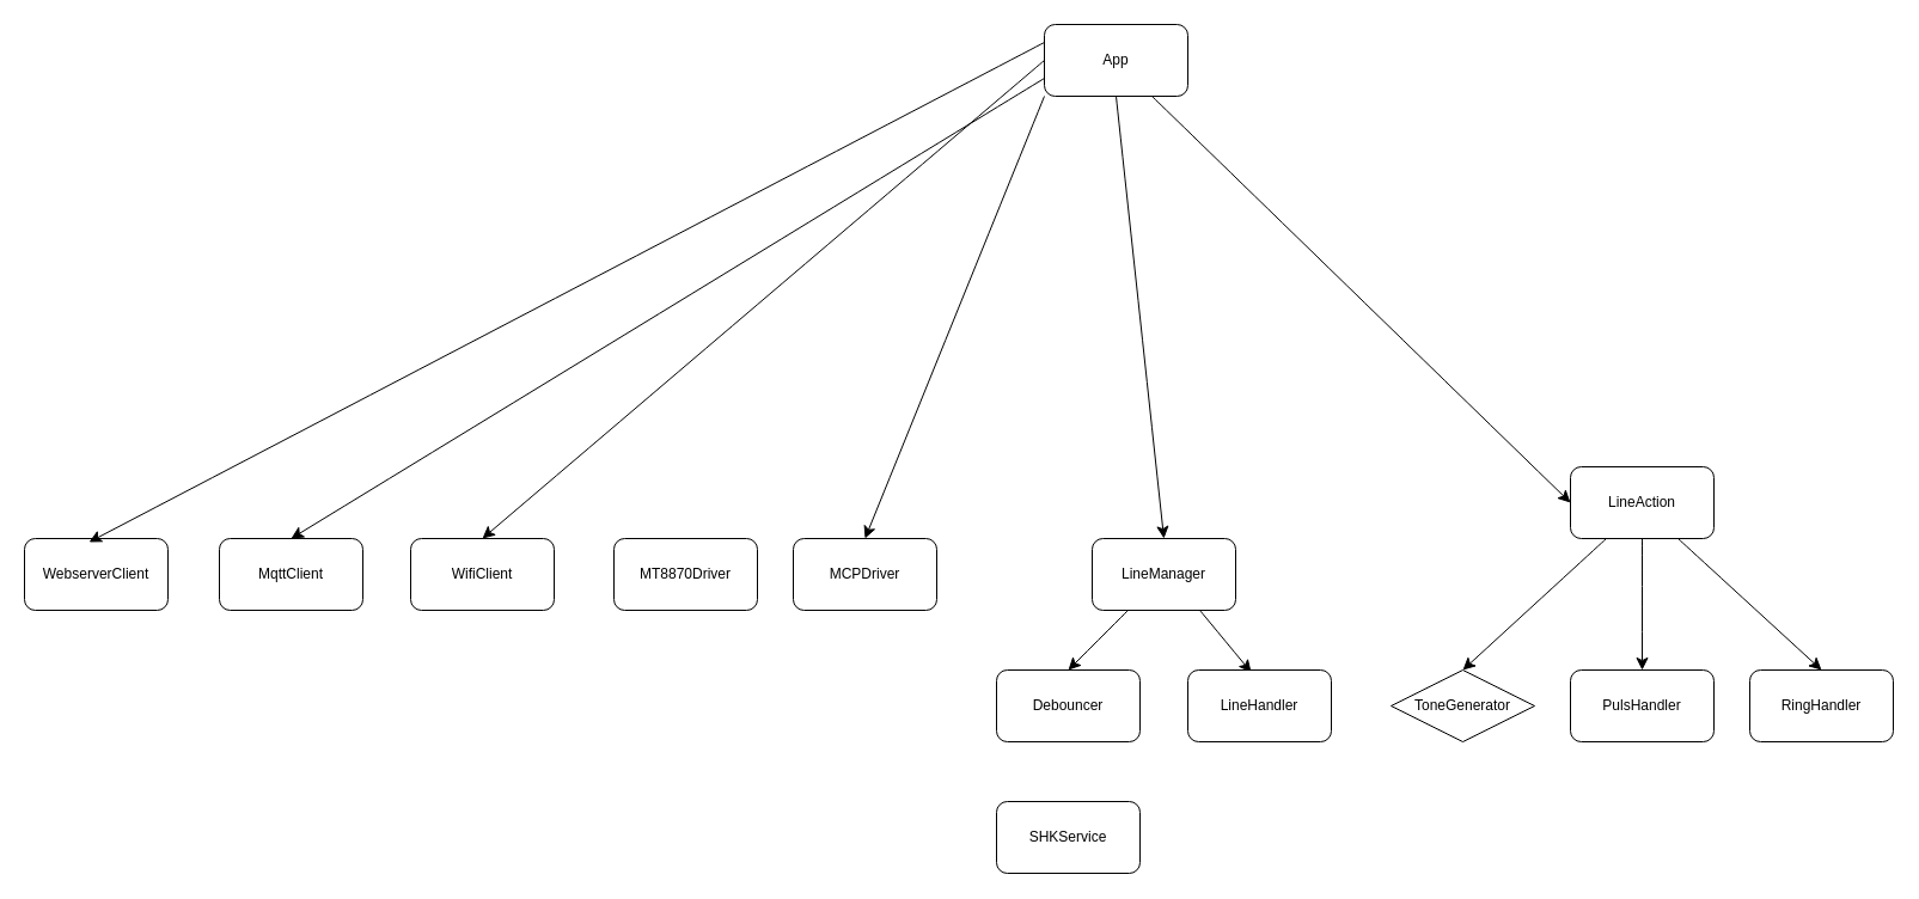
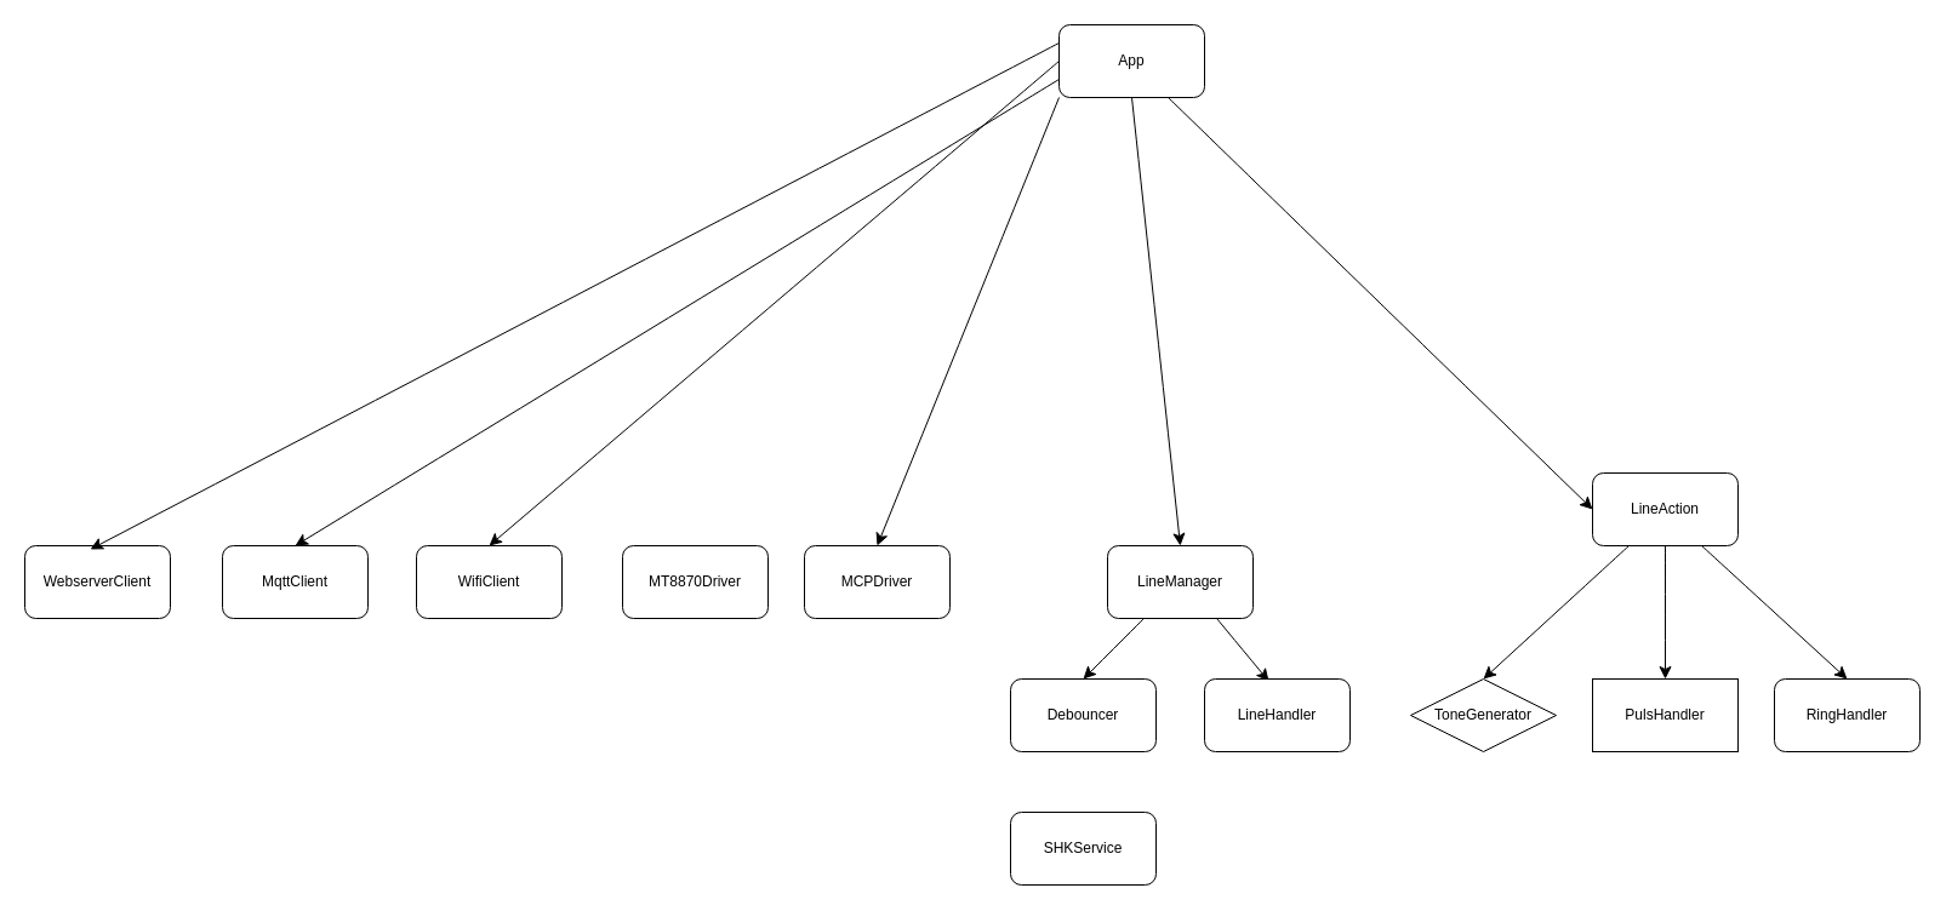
  <mxCell id="0" />
  <mxCell id="1" parent="0" />
  <mxCell id="2" style="edgeStyle=none;curved=1;rounded=0;orthogonalLoop=1;jettySize=auto;html=1;exitX=0.5;exitY=1;exitDx=0;exitDy=0;entryX=0.5;entryY=0;entryDx=0;entryDy=0;fontSize=12;startSize=8;endSize=8;" parent="1" source="7" target="11" edge="1"><mxGeometry relative="1" as="geometry" /></mxCell>
  <mxCell id="3" style="edgeStyle=none;curved=1;rounded=0;orthogonalLoop=1;jettySize=auto;html=1;exitX=0;exitY=1;exitDx=0;exitDy=0;entryX=0.5;entryY=0;entryDx=0;entryDy=0;fontSize=12;startSize=8;endSize=8;" parent="1" source="7" target="8" edge="1"><mxGeometry relative="1" as="geometry" /></mxCell>
  <mxCell id="4" style="edgeStyle=none;curved=1;rounded=0;orthogonalLoop=1;jettySize=auto;html=1;exitX=0.75;exitY=1;exitDx=0;exitDy=0;entryX=0;entryY=0.5;entryDx=0;entryDy=0;fontSize=12;startSize=8;endSize=8;" parent="1" source="7" target="15" edge="1"><mxGeometry relative="1" as="geometry" /></mxCell>
  <mxCell id="5" style="edgeStyle=none;curved=1;rounded=0;orthogonalLoop=1;jettySize=auto;html=1;exitX=0;exitY=0.5;exitDx=0;exitDy=0;entryX=0.5;entryY=0;entryDx=0;entryDy=0;fontSize=12;startSize=8;endSize=8;" parent="1" source="7" target="22" edge="1"><mxGeometry relative="1" as="geometry" /></mxCell>
  <mxCell id="6" style="edgeStyle=none;curved=1;rounded=0;orthogonalLoop=1;jettySize=auto;html=1;exitX=0;exitY=0.75;exitDx=0;exitDy=0;entryX=0.5;entryY=0;entryDx=0;entryDy=0;fontSize=12;startSize=8;endSize=8;" parent="1" source="7" target="23" edge="1"><mxGeometry relative="1" as="geometry" /></mxCell>
  <mxCell id="7" value="App" style="rounded=1;whiteSpace=wrap;html=1;" parent="1" vertex="1"><mxGeometry x="873" y="20" width="120" height="60" as="geometry" /></mxCell>
  <mxCell id="8" value="MCPDriver" style="rounded=1;whiteSpace=wrap;html=1;" parent="1" vertex="1"><mxGeometry x="663" y="450" width="120" height="60" as="geometry" /></mxCell>
  <mxCell id="9" style="edgeStyle=none;curved=1;rounded=0;orthogonalLoop=1;jettySize=auto;html=1;exitX=0.75;exitY=1;exitDx=0;exitDy=0;fontSize=12;startSize=8;endSize=8;entryX=0.442;entryY=0.033;entryDx=0;entryDy=0;entryPerimeter=0;" parent="1" source="11" target="20" edge="1"><mxGeometry relative="1" as="geometry" /></mxCell>
  <mxCell id="10" style="edgeStyle=none;curved=1;rounded=0;orthogonalLoop=1;jettySize=auto;html=1;exitX=0.25;exitY=1;exitDx=0;exitDy=0;entryX=0.5;entryY=0;entryDx=0;entryDy=0;fontSize=12;startSize=8;endSize=8;" parent="1" source="11" target="17" edge="1"><mxGeometry relative="1" as="geometry" /></mxCell>
  <mxCell id="11" value="LineManager" style="rounded=1;whiteSpace=wrap;html=1;" parent="1" vertex="1"><mxGeometry x="913" y="450" width="120" height="60" as="geometry" /></mxCell>
  <mxCell id="12" style="edgeStyle=none;curved=1;rounded=0;orthogonalLoop=1;jettySize=auto;html=1;exitX=0.25;exitY=1;exitDx=0;exitDy=0;fontSize=12;startSize=8;endSize=8;entryX=0.5;entryY=0;entryDx=0;entryDy=0;" parent="1" source="15" target="16" edge="1"><mxGeometry relative="1" as="geometry" /></mxCell>
  <mxCell id="13" style="edgeStyle=none;curved=1;rounded=0;orthogonalLoop=1;jettySize=auto;html=1;exitX=0.75;exitY=1;exitDx=0;exitDy=0;entryX=0.5;entryY=0;entryDx=0;entryDy=0;fontSize=12;startSize=8;endSize=8;" parent="1" source="15" target="19" edge="1"><mxGeometry relative="1" as="geometry" /></mxCell>
  <mxCell id="14" style="edgeStyle=none;curved=1;rounded=0;orthogonalLoop=1;jettySize=auto;html=1;exitX=0.5;exitY=1;exitDx=0;exitDy=0;entryX=0.5;entryY=0;entryDx=0;entryDy=0;fontSize=12;startSize=8;endSize=8;" parent="1" source="15" target="18" edge="1"><mxGeometry relative="1" as="geometry" /></mxCell>
  <mxCell id="15" value="LineAction" style="rounded=1;whiteSpace=wrap;html=1;" parent="1" vertex="1"><mxGeometry x="1313" y="390" width="120" height="60" as="geometry" /></mxCell>
  <mxCell id="16" value="ToneGenerator" style="rhombus;whiteSpace=wrap;html=1;" parent="1" vertex="1"><mxGeometry x="1163" y="560" width="120" height="60" as="geometry" /></mxCell>
  <mxCell id="17" value="Debouncer" style="rounded=1;whiteSpace=wrap;html=1;" parent="1" vertex="1"><mxGeometry x="833" y="560" width="120" height="60" as="geometry" /></mxCell>
- <mxCell id="18" value="PulsHandler" style="rounded=1;whiteSpace=wrap;html=1;" parent="1" vertex="1"><mxGeometry x="1313" y="560" width="120" height="60" as="geometry" /></mxCell>
+ <mxCell id="18" value="PulsHandler" style="whiteSpace=wrap;html=1;rounded=0;" parent="1" vertex="1"><mxGeometry x="1313" y="560" width="120" height="60" as="geometry" /></mxCell>
  <mxCell id="19" value="RingHandler" style="rounded=1;whiteSpace=wrap;html=1;" parent="1" vertex="1"><mxGeometry x="1463" y="560" width="120" height="60" as="geometry" /></mxCell>
  <mxCell id="20" value="LineHandler" style="rounded=1;whiteSpace=wrap;html=1;" parent="1" vertex="1"><mxGeometry x="993" y="560" width="120" height="60" as="geometry" /></mxCell>
  <mxCell id="21" value="MT8870Driver" style="rounded=1;whiteSpace=wrap;html=1;" parent="1" vertex="1"><mxGeometry x="513" y="450" width="120" height="60" as="geometry" /></mxCell>
  <mxCell id="22" value="WifiClient" style="rounded=1;whiteSpace=wrap;html=1;" parent="1" vertex="1"><mxGeometry x="343" y="450" width="120" height="60" as="geometry" /></mxCell>
  <mxCell id="23" value="MqttClient" style="rounded=1;whiteSpace=wrap;html=1;" parent="1" vertex="1"><mxGeometry x="183" y="450" width="120" height="60" as="geometry" /></mxCell>
  <mxCell id="24" value="WebserverClient" style="rounded=1;whiteSpace=wrap;html=1;" parent="1" vertex="1"><mxGeometry x="20" y="450" width="120" height="60" as="geometry" /></mxCell>
  <mxCell id="25" style="edgeStyle=none;curved=1;rounded=0;orthogonalLoop=1;jettySize=auto;html=1;exitX=0;exitY=0.25;exitDx=0;exitDy=0;entryX=0.45;entryY=0.05;entryDx=0;entryDy=0;entryPerimeter=0;fontSize=12;startSize=8;endSize=8;" parent="1" source="7" target="24" edge="1"><mxGeometry relative="1" as="geometry" /></mxCell>
  <mxCell id="26" value="SHKService" style="rounded=1;whiteSpace=wrap;html=1;" vertex="1" parent="1"><mxGeometry x="833" y="670" width="120" height="60" as="geometry" /></mxCell>
